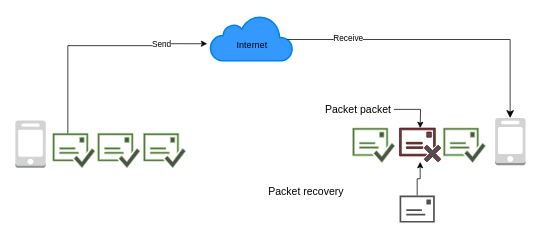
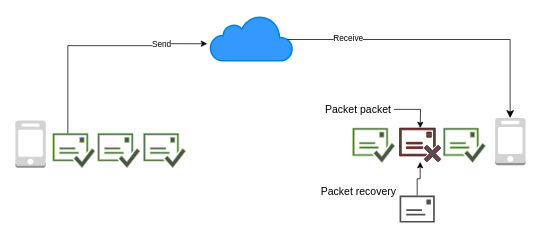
  <mxCell id="0" />
  <mxCell id="1" parent="0" />
  <mxCell id="2" value="" style="html=1;verticalLabelPosition=bottom;align=center;labelBackgroundColor=#ffffff;verticalAlign=top;strokeWidth=2;strokeColor=#0080F0;shadow=0;dashed=0;shape=mxgraph.ios7.icons.cloud;fillColor=#3399FF;" vertex="1" parent="1"><mxGeometry x="280" y="20" width="110" height="60" as="geometry" /></mxCell>
  <mxCell id="3" value="" style="outlineConnect=0;dashed=0;verticalLabelPosition=bottom;verticalAlign=top;align=center;html=1;shape=mxgraph.aws3.mobile_client;fillColor=#D2D3D3;gradientColor=none;" vertex="1" parent="1"><mxGeometry x="660" y="156.5" width="40.5" height="63" as="geometry" /></mxCell>
  <mxCell id="4" value="" style="outlineConnect=0;dashed=0;verticalLabelPosition=bottom;verticalAlign=top;align=center;html=1;shape=mxgraph.aws3.mobile_client;fillColor=#D2D3D3;gradientColor=none;" vertex="1" parent="1"><mxGeometry x="20" y="160" width="40.5" height="63" as="geometry" /></mxCell>
  <mxCell id="5" value="" style="edgeStyle=elbowEdgeStyle;elbow=horizontal;endArrow=classic;html=1;curved=0;rounded=0;endSize=8;startSize=8;exitX=0.934;exitY=0.53;exitDx=0;exitDy=0;exitPerimeter=0;entryX=0.5;entryY=0;entryDx=0;entryDy=0;entryPerimeter=0;" edge="1" parent="1" source="2" target="3"><mxGeometry width="50" height="50" relative="1" as="geometry"><mxPoint x="237.97" y="80" as="sourcePoint" /><mxPoint x="360.5" y="244.74" as="targetPoint" /><Array as="points"><mxPoint x="680" y="90" /></Array></mxGeometry></mxCell>
  <mxCell id="6" value="Receive" style="edgeLabel;html=1;align=center;verticalAlign=middle;resizable=0;points=[];" vertex="1" connectable="0" parent="5"><mxGeometry x="0.001" y="2" relative="1" as="geometry"><mxPoint x="-120" as="offset" /></mxGeometry></mxCell>
- <mxCell id="7" value="Internet" style="text;strokeColor=none;align=center;fillColor=none;html=1;verticalAlign=middle;whiteSpace=wrap;rounded=0;" vertex="1" parent="1"><mxGeometry x="306" y="45" width="60" height="30" as="geometry" /></mxCell>
  <mxCell id="8" value="" style="edgeStyle=orthogonalEdgeStyle;rounded=0;orthogonalLoop=1;jettySize=auto;html=1;" edge="1" parent="1" source="9"><mxGeometry relative="1" as="geometry"><mxPoint x="560" y="170" as="targetPoint" /></mxGeometry></mxCell>
  <mxCell id="9" value="&lt;font style=&quot;font-size: 14px;&quot;&gt;Packet packet&lt;/font&gt;" style="text;strokeColor=none;align=center;fillColor=none;html=1;verticalAlign=middle;whiteSpace=wrap;rounded=0;" vertex="1" parent="1"><mxGeometry x="430" y="130" width="95" height="30" as="geometry" /></mxCell>
- <mxCell id="10" value="&lt;font style=&quot;font-size: 14px;&quot;&gt;Packet recovery&lt;/font&gt;" style="text;strokeColor=none;align=center;fillColor=none;html=1;verticalAlign=middle;whiteSpace=wrap;rounded=0;" vertex="1" parent="1"><mxGeometry x="352.5" y="240" width="110" height="30" as="geometry" /></mxCell>
+ <mxCell id="10" value="&lt;font style=&quot;font-size: 14px;&quot;&gt;Packet recovery&lt;/font&gt;" style="text;strokeColor=none;align=center;fillColor=none;html=1;verticalAlign=middle;whiteSpace=wrap;rounded=0;" vertex="1" parent="1"><mxGeometry x="422.5" y="240" width="110" height="30" as="geometry" /></mxCell>
  <mxCell id="11" value="" style="sketch=0;pointerEvents=1;shadow=0;dashed=0;html=1;strokeColor=#97D077;fillColor=#505050;labelPosition=center;verticalLabelPosition=bottom;verticalAlign=top;outlineConnect=0;align=center;shape=mxgraph.office.concepts.email_approved;" vertex="1" parent="1"><mxGeometry x="130" y="177" width="56" height="46" as="geometry" /></mxCell>
  <mxCell id="12" value="" style="sketch=0;pointerEvents=1;shadow=0;dashed=0;html=1;strokeColor=#97D077;fillColor=#505050;labelPosition=center;verticalLabelPosition=bottom;verticalAlign=top;outlineConnect=0;align=center;shape=mxgraph.office.concepts.email_approved;" vertex="1" parent="1"><mxGeometry x="70" y="177" width="56" height="46" as="geometry" /></mxCell>
  <mxCell id="13" value="" style="sketch=0;pointerEvents=1;shadow=0;dashed=0;html=1;strokeColor=#97D077;fillColor=#505050;labelPosition=center;verticalLabelPosition=bottom;verticalAlign=top;outlineConnect=0;align=center;shape=mxgraph.office.concepts.email_approved;" vertex="1" parent="1"><mxGeometry x="191" y="177" width="56" height="46" as="geometry" /></mxCell>
  <mxCell id="14" value="" style="sketch=0;pointerEvents=1;shadow=0;dashed=0;html=1;strokeColor=#97D077;fillColor=#505050;labelPosition=center;verticalLabelPosition=bottom;verticalAlign=top;outlineConnect=0;align=center;shape=mxgraph.office.concepts.email_approved;" vertex="1" parent="1"><mxGeometry x="470" y="170" width="56" height="46" as="geometry" /></mxCell>
  <mxCell id="15" value="" style="sketch=0;pointerEvents=1;shadow=0;dashed=0;html=1;strokeColor=#97D077;fillColor=#505050;labelPosition=center;verticalLabelPosition=bottom;verticalAlign=top;outlineConnect=0;align=center;shape=mxgraph.office.concepts.email_approved;" vertex="1" parent="1"><mxGeometry x="591" y="170" width="56" height="46" as="geometry" /></mxCell>
  <mxCell id="16" value="" style="edgeStyle=orthogonalEdgeStyle;rounded=0;orthogonalLoop=1;jettySize=auto;html=1;" edge="1" parent="1" source="17" target="18"><mxGeometry relative="1" as="geometry" /></mxCell>
  <mxCell id="17" value="" style="sketch=0;pointerEvents=1;shadow=0;dashed=0;html=1;strokeColor=none;fillColor=#505050;labelPosition=center;verticalLabelPosition=bottom;verticalAlign=top;outlineConnect=0;align=center;shape=mxgraph.office.concepts.email;" vertex="1" parent="1"><mxGeometry x="532.5" y="260" width="47" height="36" as="geometry" /></mxCell>
  <mxCell id="18" value="" style="sketch=0;pointerEvents=1;shadow=0;dashed=0;html=1;strokeColor=#660000;fillColor=#505050;labelPosition=center;verticalLabelPosition=bottom;verticalAlign=top;outlineConnect=0;align=center;shape=mxgraph.office.concepts.email_rejected;" vertex="1" parent="1"><mxGeometry x="532.5" y="170" width="55" height="45" as="geometry" /></mxCell>
  <mxCell id="19" value="" style="rounded=0;elbow=vertical;html=1;labelBackgroundColor=#ffffff;endArrow=classic;endFill=1;endSize=6;jettySize=auto;orthogonalLoop=1;strokeWidth=1;fontSize=14;entryX=-0.037;entryY=0.624;entryDx=0;entryDy=0;entryPerimeter=0;edgeStyle=orthogonalEdgeStyle;" edge="1" parent="1" target="2"><mxGeometry width="60" height="60" relative="1" as="geometry"><mxPoint x="90" y="177" as="sourcePoint" /><mxPoint x="150" y="117" as="targetPoint" /><Array as="points"><mxPoint x="90" y="60" /><mxPoint x="220" y="60" /><mxPoint x="220" y="57" /></Array></mxGeometry></mxCell>
  <mxCell id="20" value="Send" style="edgeLabel;html=1;align=center;verticalAlign=middle;resizable=0;points=[];" vertex="1" connectable="0" parent="19"><mxGeometry x="-0.143" y="3" relative="1" as="geometry"><mxPoint x="110" as="offset" /></mxGeometry></mxCell>
